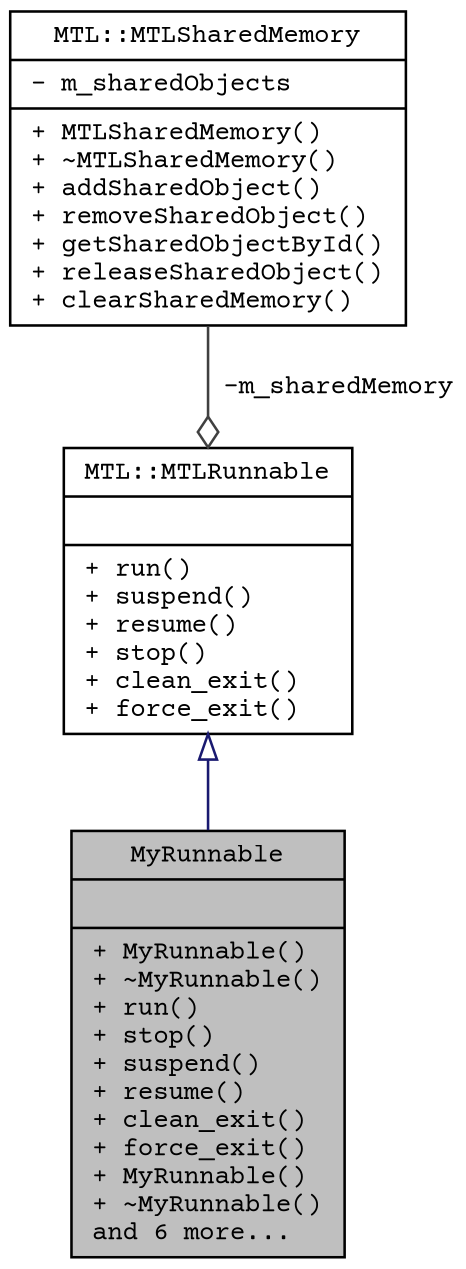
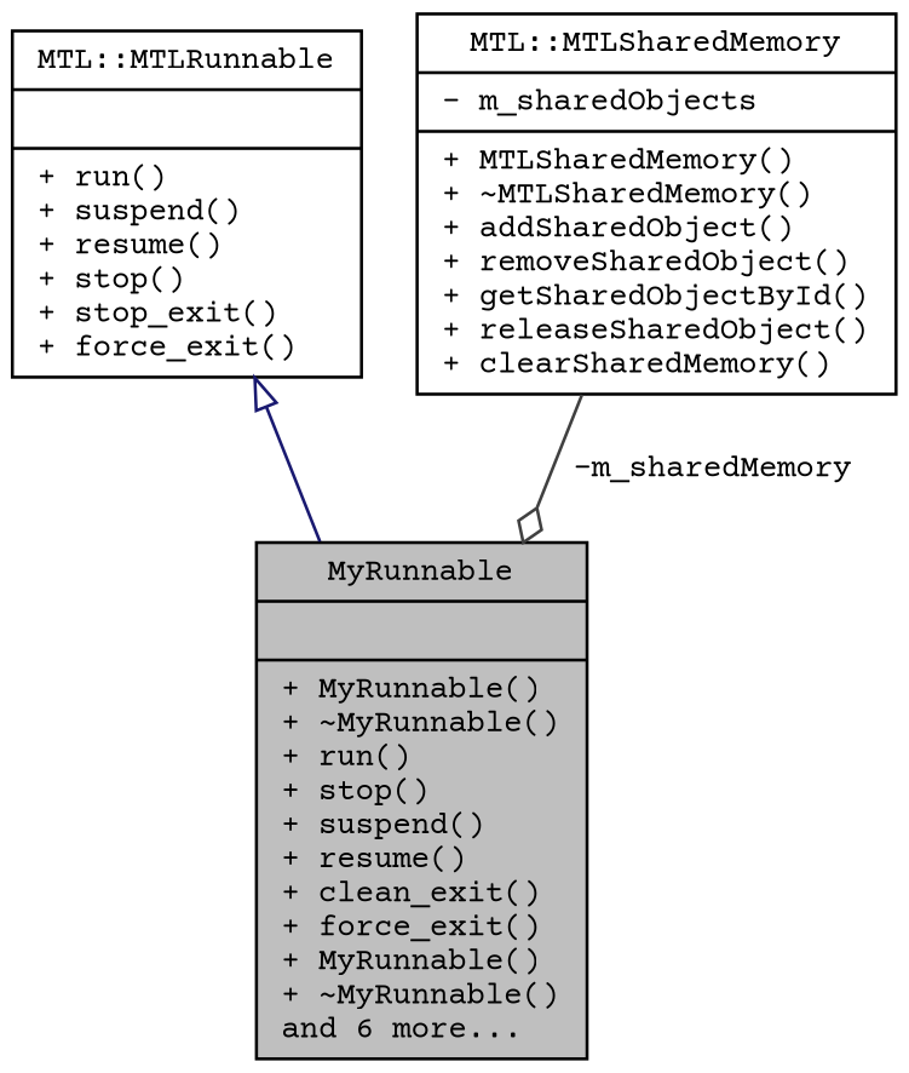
  digraph {
    fontname="Courier Prime"
    node [color=black fillcolor=white fontname="Courier Prime" fontsize=10 shape=record style=filled]
    edge [fontname="Courier Prime" fontsize=10 labelfontname=Helvetica labelfontsize=10 style=solid]
    n1 [fillcolor=grey75 fontcolor=black height=0.2 label="{MyRunnable\n||+ MyRunnable()\l+ ~MyRunnable()\l+ run()\l+ stop()\l+ suspend()\l+ resume()\l+ clean_exit()\l+ force_exit()\l+ MyRunnable()\l+ ~MyRunnable()\land 6 more...\l}" width=0.4]
-   n2 [height=0.2 label="{MTL::MTLRunnable\n||+ run()\l+ suspend()\l+ resume()\l+ stop()\l+ clean_exit()\l+ force_exit()\l}" width=0.4]
+   n2 [height=0.2 label="{MTL::MTLRunnable\n||+ run()\l+ suspend()\l+ resume()\l+ stop()\l+ stop_exit()\l+ force_exit()\l}" width=0.4]
    n3 [height=0.2 label="{MTL::MTLSharedMemory\n|- m_sharedObjects\l|+ MTLSharedMemory()\l+ ~MTLSharedMemory()\l+ addSharedObject()\l+ removeSharedObject()\l+ getSharedObjectById()\l+ releaseSharedObject()\l+ clearSharedMemory()\l}" width=0.4]
    n2 -> n1 [arrowtail=onormal color=midnightblue dir=back]
-   n3 -> n2 [arrowhead=odiamond color=grey25 label=" -m_sharedMemory"]
+   n3 -> n1 [arrowhead=odiamond color=grey25 label=" -m_sharedMemory"]
  }
